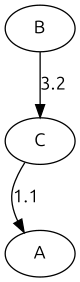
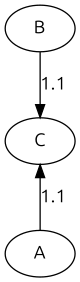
  digraph {
    fontname=Ubuntu
    node [fontname=Ubuntu]
    edge [fontname=Ubuntu]
    B
    C
    A
-   B -> C [label=3.2]
-   C -> A [label=1.1]
+   B -> C [label=1.1]
+   A -> C [label=1.1]
  }
